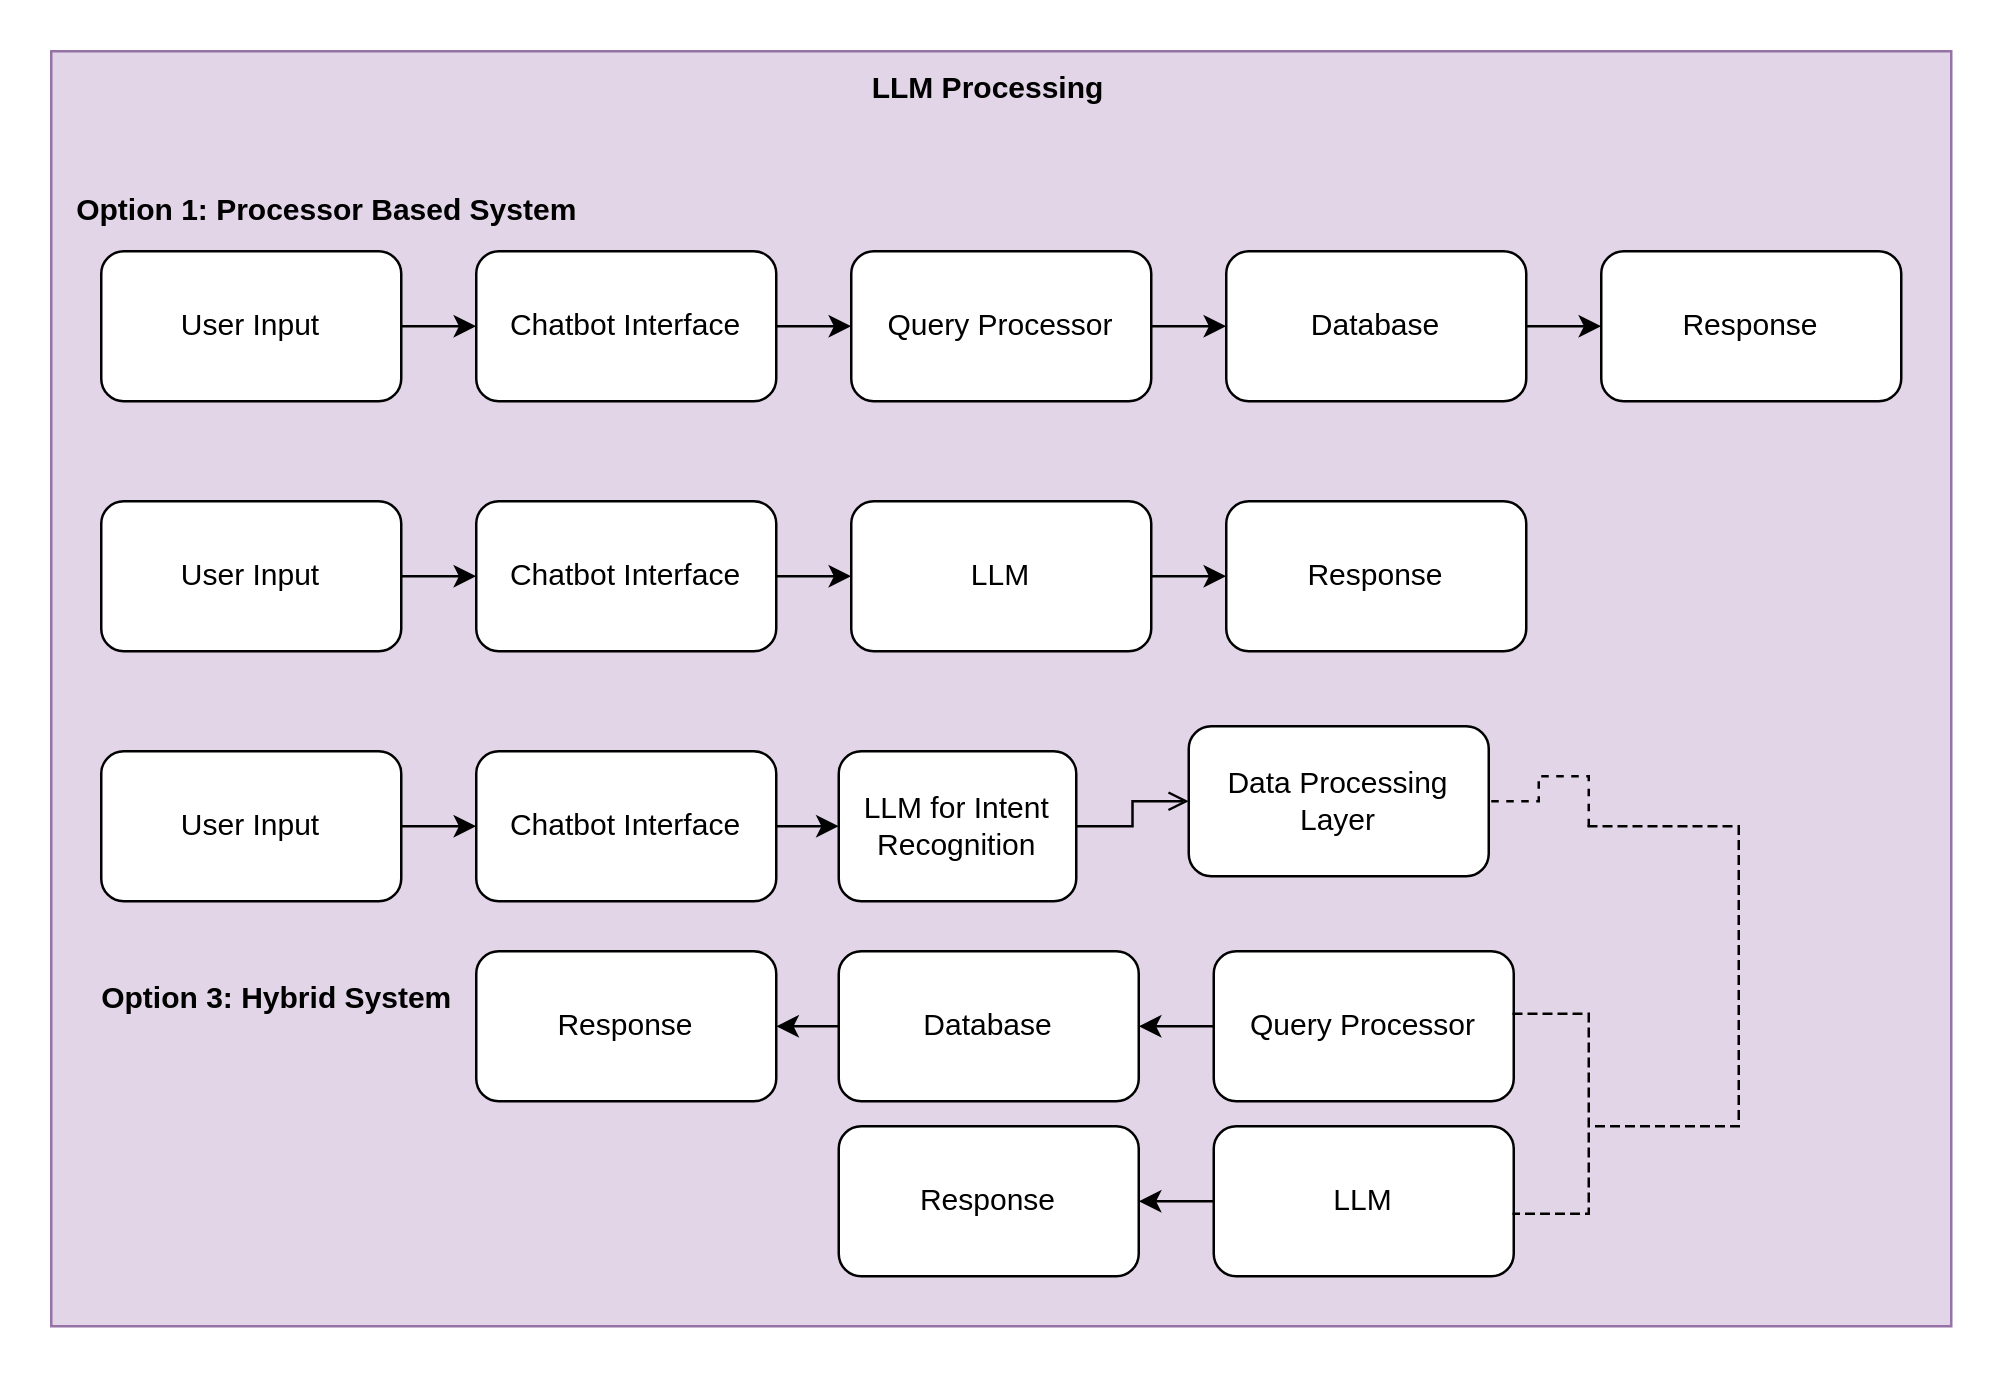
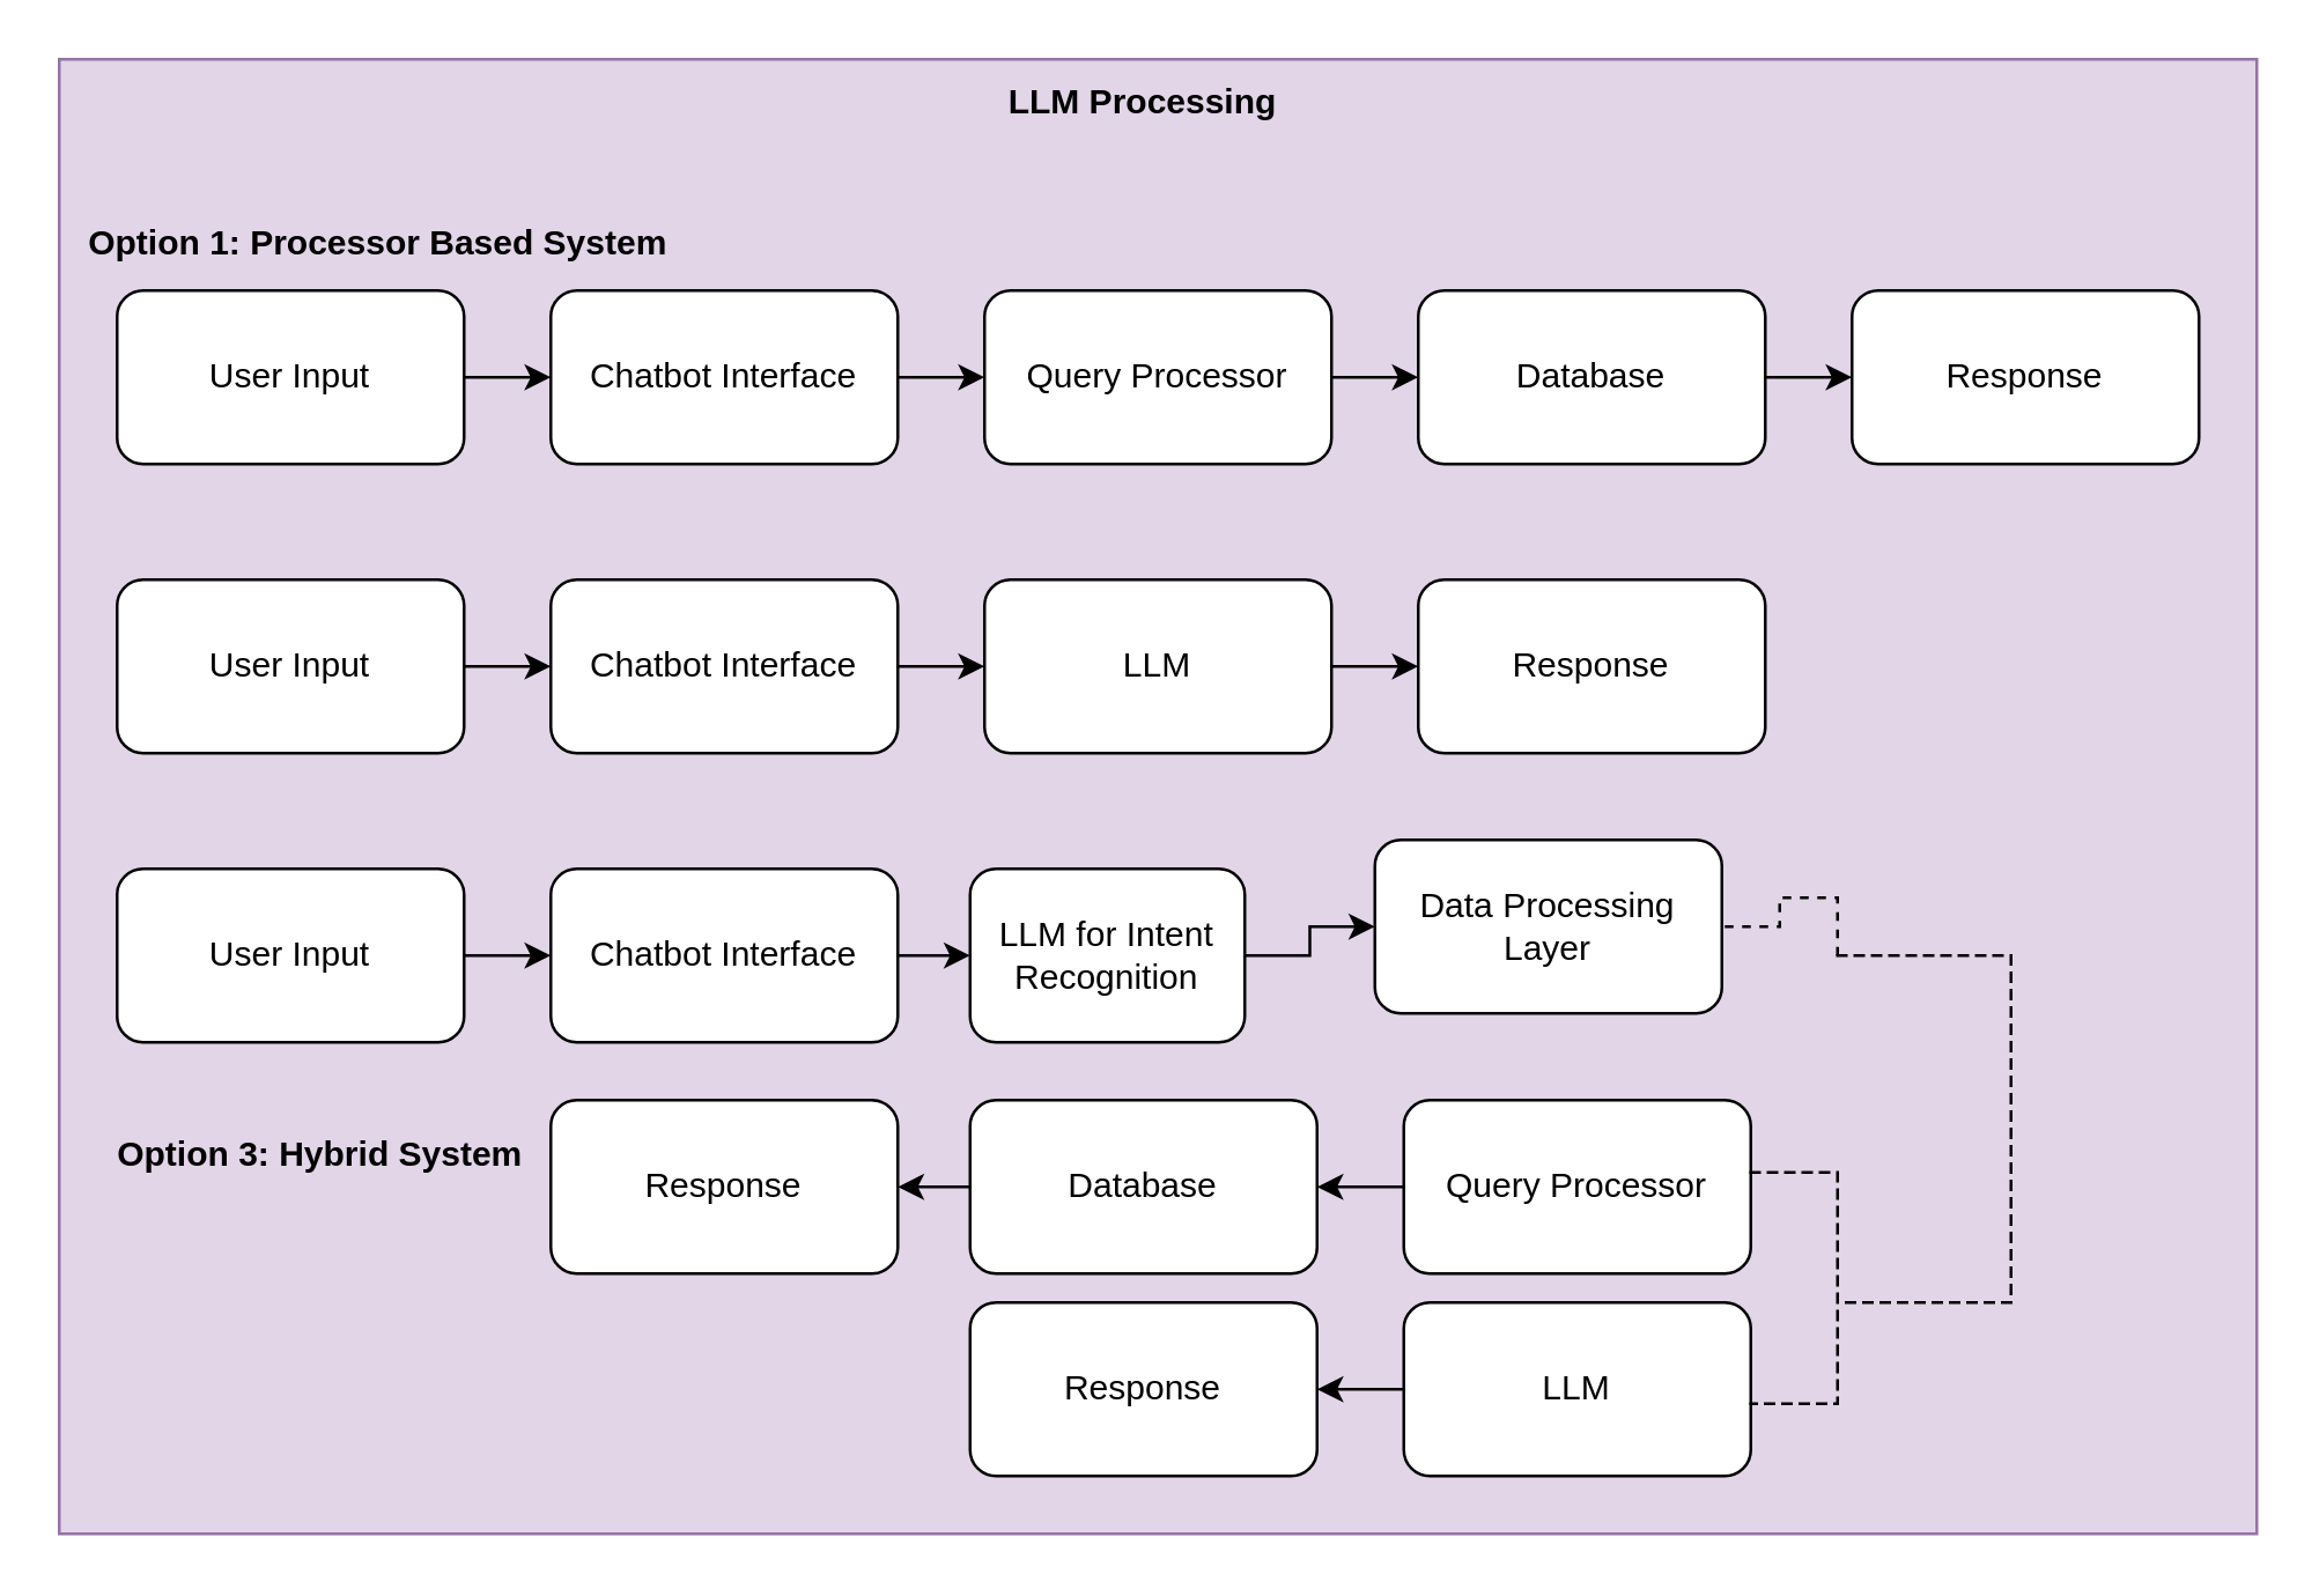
  <mxCell id="0" />
  <mxCell id="1" parent="0" />
  <mxCell id="2" value="" style="rounded=0;whiteSpace=wrap;html=1;fillColor=#e1d5e7;strokeColor=#9673a6;fontStyle=1" vertex="1" parent="1"><mxGeometry x="20" y="20" width="760" height="510" as="geometry" /></mxCell>
  <mxCell id="3" value="" style="edgeStyle=orthogonalEdgeStyle;rounded=0;orthogonalLoop=1;jettySize=auto;html=1;" edge="1" parent="1" source="4" target="7"><mxGeometry relative="1" as="geometry" /></mxCell>
  <mxCell id="4" value="User Input" style="rounded=1;whiteSpace=wrap;html=1;" vertex="1" parent="1"><mxGeometry x="40" y="100" width="120" height="60" as="geometry" /></mxCell>
  <mxCell id="5" value="&lt;b&gt;LLM Processing&lt;/b&gt;" style="text;html=1;strokeColor=none;fillColor=none;align=center;verticalAlign=middle;whiteSpace=wrap;rounded=0;" vertex="1" parent="1"><mxGeometry x="315" y="20" width="160" height="30" as="geometry" /></mxCell>
  <mxCell id="6" value="" style="edgeStyle=orthogonalEdgeStyle;rounded=0;orthogonalLoop=1;jettySize=auto;html=1;" edge="1" parent="1" source="7" target="10"><mxGeometry relative="1" as="geometry" /></mxCell>
  <mxCell id="7" value="Chatbot Interface" style="rounded=1;whiteSpace=wrap;html=1;" vertex="1" parent="1"><mxGeometry x="190" y="100" width="120" height="60" as="geometry" /></mxCell>
  <mxCell id="8" value="Response" style="rounded=1;whiteSpace=wrap;html=1;" vertex="1" parent="1"><mxGeometry x="640" y="100" width="120" height="60" as="geometry" /></mxCell>
  <mxCell id="9" value="" style="edgeStyle=orthogonalEdgeStyle;rounded=0;orthogonalLoop=1;jettySize=auto;html=1;" edge="1" parent="1" source="10" target="12"><mxGeometry relative="1" as="geometry" /></mxCell>
  <mxCell id="10" value="Query Processor" style="rounded=1;whiteSpace=wrap;html=1;" vertex="1" parent="1"><mxGeometry x="340" y="100" width="120" height="60" as="geometry" /></mxCell>
  <mxCell id="11" value="" style="edgeStyle=orthogonalEdgeStyle;rounded=0;orthogonalLoop=1;jettySize=auto;html=1;" edge="1" parent="1" source="12" target="8"><mxGeometry relative="1" as="geometry" /></mxCell>
  <mxCell id="12" value="Database" style="rounded=1;whiteSpace=wrap;html=1;" vertex="1" parent="1"><mxGeometry x="490" y="100" width="120" height="60" as="geometry" /></mxCell>
  <mxCell id="13" value="" style="edgeStyle=orthogonalEdgeStyle;rounded=0;orthogonalLoop=1;jettySize=auto;html=1;" edge="1" parent="1" source="14" target="16"><mxGeometry relative="1" as="geometry" /></mxCell>
  <mxCell id="14" value="User Input" style="rounded=1;whiteSpace=wrap;html=1;" vertex="1" parent="1"><mxGeometry x="40" y="200" width="120" height="60" as="geometry" /></mxCell>
  <mxCell id="15" value="" style="edgeStyle=orthogonalEdgeStyle;rounded=0;orthogonalLoop=1;jettySize=auto;html=1;" edge="1" parent="1" source="16" target="19"><mxGeometry relative="1" as="geometry" /></mxCell>
  <mxCell id="16" value="Chatbot Interface" style="rounded=1;whiteSpace=wrap;html=1;" vertex="1" parent="1"><mxGeometry x="190" y="200" width="120" height="60" as="geometry" /></mxCell>
  <mxCell id="17" value="Response" style="rounded=1;whiteSpace=wrap;html=1;" vertex="1" parent="1"><mxGeometry x="490" y="200" width="120" height="60" as="geometry" /></mxCell>
  <mxCell id="18" value="" style="edgeStyle=orthogonalEdgeStyle;rounded=0;orthogonalLoop=1;jettySize=auto;html=1;" edge="1" parent="1" source="19" target="17"><mxGeometry relative="1" as="geometry" /></mxCell>
  <mxCell id="19" value="LLM" style="rounded=1;whiteSpace=wrap;html=1;" vertex="1" parent="1"><mxGeometry x="340" y="200" width="120" height="60" as="geometry" /></mxCell>
  <mxCell id="20" value="" style="edgeStyle=orthogonalEdgeStyle;rounded=0;orthogonalLoop=1;jettySize=auto;html=1;" edge="1" parent="1" source="21" target="23"><mxGeometry relative="1" as="geometry" /></mxCell>
  <mxCell id="21" value="User Input" style="rounded=1;whiteSpace=wrap;html=1;" vertex="1" parent="1"><mxGeometry x="40" y="300" width="120" height="60" as="geometry" /></mxCell>
  <mxCell id="22" value="" style="edgeStyle=orthogonalEdgeStyle;rounded=0;orthogonalLoop=1;jettySize=auto;html=1;" edge="1" parent="1" source="23" target="25"><mxGeometry relative="1" as="geometry" /></mxCell>
  <mxCell id="23" value="Chatbot Interface" style="rounded=1;whiteSpace=wrap;html=1;" vertex="1" parent="1"><mxGeometry x="190" y="300" width="120" height="60" as="geometry" /></mxCell>
- <mxCell id="24" value="" style="edgeStyle=orthogonalEdgeStyle;rounded=0;orthogonalLoop=1;jettySize=auto;html=1;endArrow=open;" edge="1" parent="1" source="25" target="26"><mxGeometry relative="1" as="geometry" /></mxCell>
+ <mxCell id="24" value="" style="edgeStyle=orthogonalEdgeStyle;rounded=0;orthogonalLoop=1;jettySize=auto;html=1;" edge="1" parent="1" source="25" target="26"><mxGeometry relative="1" as="geometry" /></mxCell>
  <mxCell id="25" value="LLM for Intent Recognition" style="rounded=1;whiteSpace=wrap;html=1;" vertex="1" parent="1"><mxGeometry x="335" y="300" width="95" height="60" as="geometry" /></mxCell>
  <mxCell id="26" value="Data Processing Layer" style="rounded=1;whiteSpace=wrap;html=1;" vertex="1" parent="1"><mxGeometry x="475" y="290" width="120" height="60" as="geometry" /></mxCell>
  <mxCell id="27" value="" style="edgeStyle=orthogonalEdgeStyle;rounded=0;orthogonalLoop=1;jettySize=auto;html=1;" edge="1" parent="1" source="28" target="35"><mxGeometry relative="1" as="geometry" /></mxCell>
  <mxCell id="28" value="Query Processor" style="rounded=1;whiteSpace=wrap;html=1;" vertex="1" parent="1"><mxGeometry x="485" y="380" width="120" height="60" as="geometry" /></mxCell>
  <mxCell id="29" value="" style="edgeStyle=orthogonalEdgeStyle;rounded=0;orthogonalLoop=1;jettySize=auto;html=1;" edge="1" parent="1" source="30" target="37"><mxGeometry relative="1" as="geometry" /></mxCell>
  <mxCell id="30" value="LLM" style="rounded=1;whiteSpace=wrap;html=1;" vertex="1" parent="1"><mxGeometry x="485" y="450" width="120" height="60" as="geometry" /></mxCell>
  <mxCell id="31" value="" style="shape=partialRectangle;whiteSpace=wrap;html=1;bottom=1;right=1;left=1;top=0;fillColor=none;routingCenterX=-0.5;rotation=-90;dashed=1;" vertex="1" parent="1"><mxGeometry x="580" y="430" width="80" height="30" as="geometry" /></mxCell>
  <mxCell id="32" style="edgeStyle=orthogonalEdgeStyle;rounded=0;orthogonalLoop=1;jettySize=auto;html=1;exitX=1;exitY=0;exitDx=0;exitDy=0;entryX=1;entryY=0.5;entryDx=0;entryDy=0;endArrow=none;endFill=0;dashed=1;" edge="1" parent="1" source="33" target="26"><mxGeometry relative="1" as="geometry" /></mxCell>
  <mxCell id="33" value="" style="shape=partialRectangle;whiteSpace=wrap;html=1;bottom=1;right=1;left=1;top=0;fillColor=none;routingCenterX=-0.5;rotation=-90;dashed=1;" vertex="1" parent="1"><mxGeometry x="605" y="360" width="120" height="60" as="geometry" /></mxCell>
  <mxCell id="34" value="" style="edgeStyle=orthogonalEdgeStyle;rounded=0;orthogonalLoop=1;jettySize=auto;html=1;" edge="1" parent="1" source="35" target="36"><mxGeometry relative="1" as="geometry" /></mxCell>
  <mxCell id="35" value="Database" style="rounded=1;whiteSpace=wrap;html=1;" vertex="1" parent="1"><mxGeometry x="335" y="380" width="120" height="60" as="geometry" /></mxCell>
  <mxCell id="36" value="Response" style="rounded=1;whiteSpace=wrap;html=1;" vertex="1" parent="1"><mxGeometry x="190" y="380" width="120" height="60" as="geometry" /></mxCell>
  <mxCell id="37" value="Response" style="rounded=1;whiteSpace=wrap;html=1;" vertex="1" parent="1"><mxGeometry x="335" y="450" width="120" height="60" as="geometry" /></mxCell>
  <mxCell id="38" value="&lt;font style=&quot;font-size: 12px;&quot;&gt;Option 1: Processor Based System&lt;/font&gt;" style="text;strokeColor=none;fillColor=none;html=1;fontSize=24;fontStyle=1;verticalAlign=middle;align=center;" vertex="1" parent="1"><mxGeometry x="80" y="60" width="100" height="40" as="geometry" /></mxCell>
  <mxCell id="39" value="&lt;font style=&quot;font-size: 12px;&quot;&gt;Option 3: Hybrid System&lt;/font&gt;" style="text;strokeColor=none;fillColor=none;html=1;fontSize=24;fontStyle=1;verticalAlign=middle;align=center;" vertex="1" parent="1"><mxGeometry x="60" y="375" width="100" height="40" as="geometry" /></mxCell>
